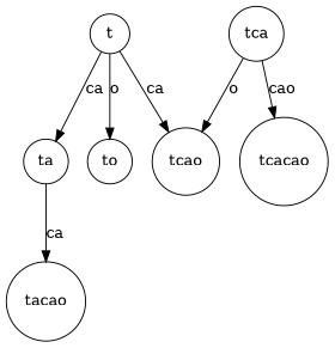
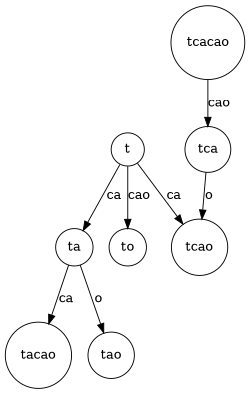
  digraph {
    node [shape=circle]
    t
    ta
    to
    tcao
    tacao
+   tao
    tca
    tcacao
    t -> ta [label=ca]
-   t -> to [label=o]
+   t -> to [label=cao]
    t -> tcao [label=ca]
    ta -> tacao [label=ca]
+   ta -> tao [label=o]
    tca -> tcao [label=o]
-   tca -> tcacao [label=cao]
+   tcacao -> tca [label=cao]
  }
